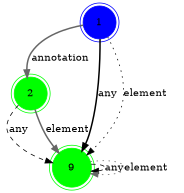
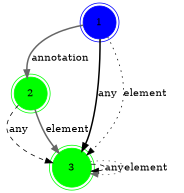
  digraph {
    mindist=2.0
    node [color=green shape=doublecircle style=filled]
    edge [color=black style=bold]
    1 [color=blue]
    2
-   3 [label=9]
+   3
    1 -> 2 [label=annotation color=gray40]
    1 -> 3 [label=any]
    1 -> 3 [label=element style=dotted]
    2 -> 3 [label=any style=dashed]
    2 -> 3 [label=element color=gray40]
    3 -> 3 [label=any style=dashed]
    3 -> 3 [label=element color=gray40 style=dotted]
  }
